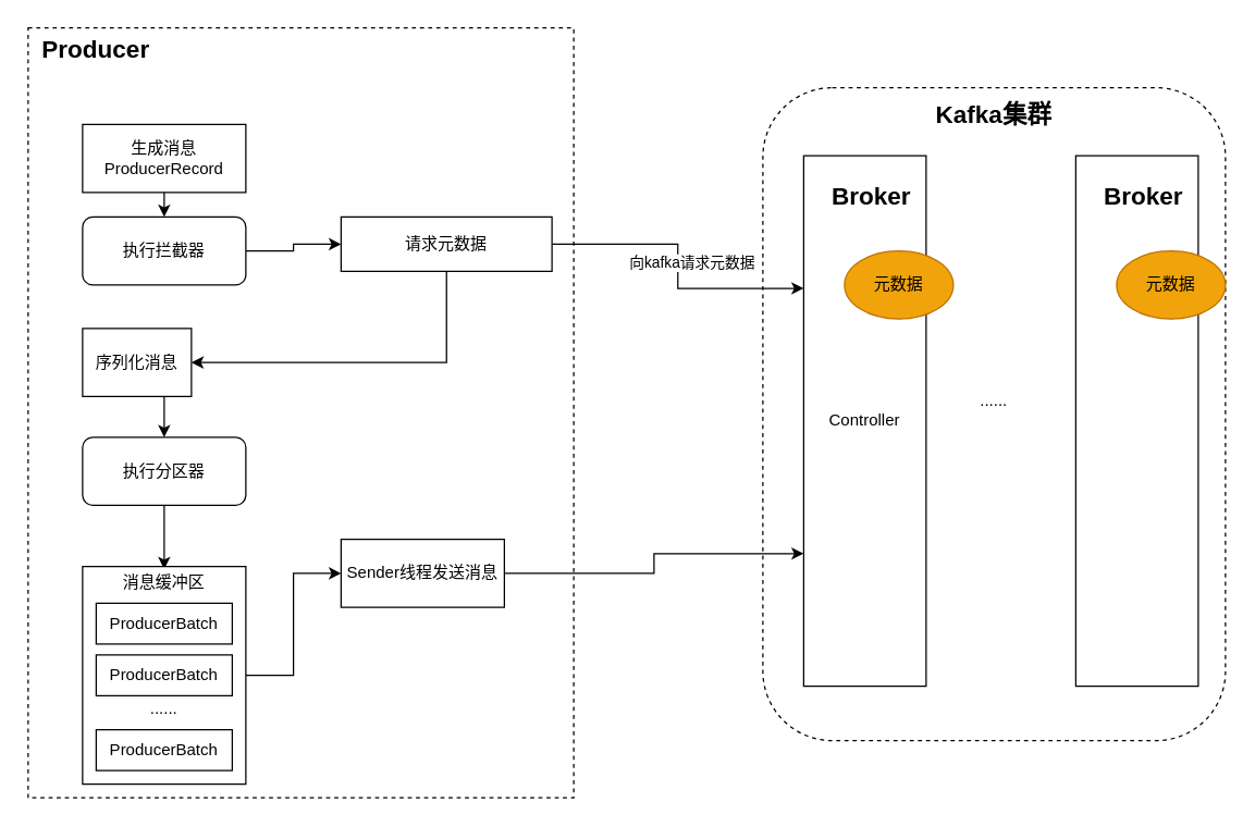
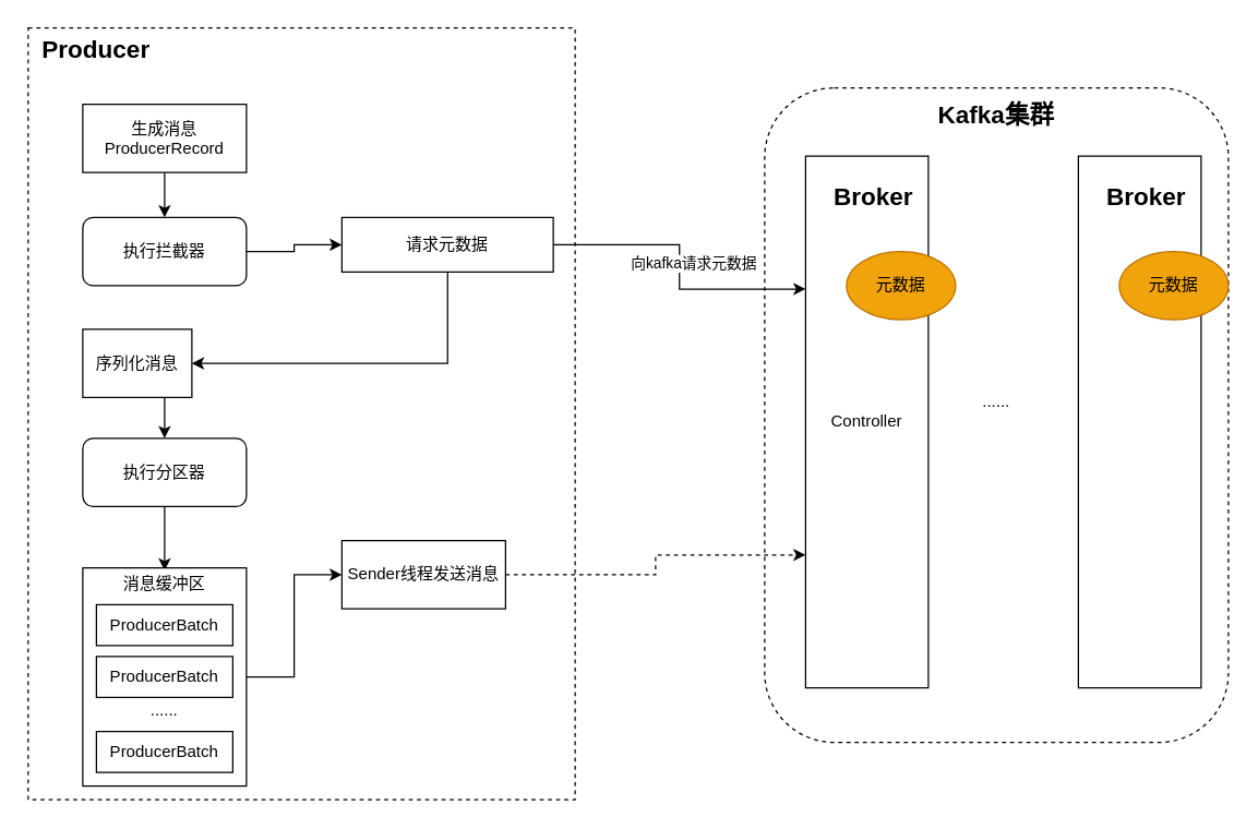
  <mxCell id="0" />
  <mxCell id="1" parent="0" />
  <mxCell id="2" value="" style="rounded=1;whiteSpace=wrap;html=1;dashed=1;" vertex="1" parent="1"><mxGeometry x="560" y="64" width="340" height="480" as="geometry" /></mxCell>
  <mxCell id="3" value="" style="rounded=0;whiteSpace=wrap;html=1;dashed=1;" vertex="1" parent="1"><mxGeometry x="20" y="20" width="401" height="566" as="geometry" /></mxCell>
  <mxCell id="4" value="&lt;b&gt;&lt;font style=&quot;font-size: 18px&quot;&gt;Producer&lt;/font&gt;&lt;/b&gt;" style="text;html=1;strokeColor=none;fillColor=none;align=center;verticalAlign=middle;whiteSpace=wrap;rounded=0;dashed=1;" vertex="1" parent="1"><mxGeometry x="40" y="26" width="60" height="20" as="geometry" /></mxCell>
  <mxCell id="5" style="edgeStyle=orthogonalEdgeStyle;rounded=0;orthogonalLoop=1;jettySize=auto;html=1;exitX=0.5;exitY=1;exitDx=0;exitDy=0;entryX=0.5;entryY=0;entryDx=0;entryDy=0;" edge="1" parent="1" source="6" target="8"><mxGeometry relative="1" as="geometry" /></mxCell>
- <mxCell id="6" value="生成消息ProducerRecord" style="rounded=0;whiteSpace=wrap;html=1;" vertex="1" parent="1"><mxGeometry x="60" y="91" width="120" height="50" as="geometry" /></mxCell>
+ <mxCell id="6" value="生成消息ProducerRecord" style="rounded=0;whiteSpace=wrap;html=1;" vertex="1" parent="1"><mxGeometry x="60" y="76" width="120" height="50" as="geometry" /></mxCell>
  <mxCell id="7" style="edgeStyle=orthogonalEdgeStyle;rounded=0;orthogonalLoop=1;jettySize=auto;html=1;exitX=1;exitY=0.5;exitDx=0;exitDy=0;entryX=0;entryY=0.5;entryDx=0;entryDy=0;" edge="1" parent="1" source="8" target="21"><mxGeometry relative="1" as="geometry" /></mxCell>
  <mxCell id="8" value="执行拦截器" style="whiteSpace=wrap;html=1;rounded=1;" vertex="1" parent="1"><mxGeometry x="60" y="159" width="120" height="50" as="geometry" /></mxCell>
  <mxCell id="9" style="edgeStyle=orthogonalEdgeStyle;rounded=0;orthogonalLoop=1;jettySize=auto;html=1;exitX=0.5;exitY=1;exitDx=0;exitDy=0;entryX=0.5;entryY=0;entryDx=0;entryDy=0;" edge="1" parent="1" source="10" target="23"><mxGeometry relative="1" as="geometry" /></mxCell>
  <mxCell id="10" value="序列化消息" style="rounded=0;whiteSpace=wrap;html=1;" vertex="1" parent="1"><mxGeometry x="60" y="241" width="80" height="50" as="geometry" /></mxCell>
  <mxCell id="11" value="Controller" style="rounded=0;whiteSpace=wrap;html=1;" vertex="1" parent="1"><mxGeometry x="590" y="114" width="90" height="390" as="geometry" /></mxCell>
  <mxCell id="12" value="&lt;b&gt;&lt;font style=&quot;font-size: 18px&quot;&gt;Broker&lt;/font&gt;&lt;/b&gt;" style="text;html=1;strokeColor=none;fillColor=none;align=center;verticalAlign=middle;whiteSpace=wrap;rounded=0;dashed=1;" vertex="1" parent="1"><mxGeometry x="610" y="134" width="60" height="20" as="geometry" /></mxCell>
  <mxCell id="13" value="" style="rounded=0;whiteSpace=wrap;html=1;" vertex="1" parent="1"><mxGeometry x="790" y="114" width="90" height="390" as="geometry" /></mxCell>
  <mxCell id="14" value="&lt;b&gt;&lt;font style=&quot;font-size: 18px&quot;&gt;Broker&lt;/font&gt;&lt;/b&gt;" style="text;html=1;strokeColor=none;fillColor=none;align=center;verticalAlign=middle;whiteSpace=wrap;rounded=0;dashed=1;" vertex="1" parent="1"><mxGeometry x="810" y="134" width="60" height="20" as="geometry" /></mxCell>
  <mxCell id="15" value="......" style="text;html=1;strokeColor=none;fillColor=none;align=center;verticalAlign=middle;whiteSpace=wrap;rounded=0;" vertex="1" parent="1"><mxGeometry x="700" y="284" width="60" height="20" as="geometry" /></mxCell>
  <mxCell id="16" value="元数据" style="ellipse;whiteSpace=wrap;html=1;rounded=0;fillColor=#f0a30a;strokeColor=#BD7000;fontColor=#000000;" vertex="1" parent="1"><mxGeometry x="620" y="184" width="80" height="50" as="geometry" /></mxCell>
  <mxCell id="17" value="元数据" style="ellipse;whiteSpace=wrap;html=1;rounded=0;fillColor=#f0a30a;strokeColor=#BD7000;fontColor=#000000;" vertex="1" parent="1"><mxGeometry x="820" y="184" width="80" height="50" as="geometry" /></mxCell>
  <mxCell id="18" style="edgeStyle=orthogonalEdgeStyle;rounded=0;orthogonalLoop=1;jettySize=auto;html=1;exitX=1;exitY=0.5;exitDx=0;exitDy=0;entryX=0;entryY=0.25;entryDx=0;entryDy=0;" edge="1" parent="1" source="21" target="11"><mxGeometry relative="1" as="geometry" /></mxCell>
  <mxCell id="19" value="向kafka请求元数据" style="edgeLabel;html=1;align=center;verticalAlign=middle;resizable=0;points=[];" vertex="1" connectable="0" parent="18"><mxGeometry x="0.096" relative="1" as="geometry"><mxPoint x="10" y="-13" as="offset" /></mxGeometry></mxCell>
  <mxCell id="20" style="edgeStyle=orthogonalEdgeStyle;rounded=0;orthogonalLoop=1;jettySize=auto;html=1;exitX=0.5;exitY=1;exitDx=0;exitDy=0;entryX=1;entryY=0.5;entryDx=0;entryDy=0;" edge="1" parent="1" source="21" target="10"><mxGeometry relative="1" as="geometry" /></mxCell>
  <mxCell id="21" value="请求元数据" style="rounded=0;whiteSpace=wrap;html=1;" vertex="1" parent="1"><mxGeometry x="250" y="159" width="155" height="40" as="geometry" /></mxCell>
  <mxCell id="22" style="edgeStyle=orthogonalEdgeStyle;rounded=0;orthogonalLoop=1;jettySize=auto;html=1;exitX=0.5;exitY=1;exitDx=0;exitDy=0;entryX=0.5;entryY=0;entryDx=0;entryDy=0;" edge="1" parent="1" source="23" target="28"><mxGeometry relative="1" as="geometry" /></mxCell>
  <mxCell id="23" value="执行分区器" style="whiteSpace=wrap;html=1;rounded=1;" vertex="1" parent="1"><mxGeometry x="60" y="321" width="120" height="50" as="geometry" /></mxCell>
  <mxCell id="24" style="edgeStyle=orthogonalEdgeStyle;rounded=0;orthogonalLoop=1;jettySize=auto;html=1;exitX=1;exitY=0.5;exitDx=0;exitDy=0;" edge="1" parent="1" source="25" target="32"><mxGeometry relative="1" as="geometry" /></mxCell>
  <mxCell id="25" value="" style="rounded=0;whiteSpace=wrap;html=1;" vertex="1" parent="1"><mxGeometry x="60" y="416" width="120" height="160" as="geometry" /></mxCell>
  <mxCell id="26" value="ProducerBatch" style="rounded=0;whiteSpace=wrap;html=1;" vertex="1" parent="1"><mxGeometry x="70" y="443" width="100" height="30" as="geometry" /></mxCell>
  <mxCell id="27" value="ProducerBatch" style="rounded=0;whiteSpace=wrap;html=1;" vertex="1" parent="1"><mxGeometry x="70" y="481" width="100" height="30" as="geometry" /></mxCell>
  <mxCell id="28" value="消息缓冲区" style="text;html=1;strokeColor=none;fillColor=none;align=center;verticalAlign=middle;whiteSpace=wrap;rounded=0;" vertex="1" parent="1"><mxGeometry x="80" y="418" width="80" height="20" as="geometry" /></mxCell>
  <mxCell id="29" value="ProducerBatch" style="rounded=0;whiteSpace=wrap;html=1;" vertex="1" parent="1"><mxGeometry x="70" y="536" width="100" height="30" as="geometry" /></mxCell>
  <mxCell id="30" value="......" style="text;html=1;strokeColor=none;fillColor=none;align=center;verticalAlign=middle;whiteSpace=wrap;rounded=0;" vertex="1" parent="1"><mxGeometry x="80" y="511" width="80" height="20" as="geometry" /></mxCell>
- <mxCell id="31" style="edgeStyle=orthogonalEdgeStyle;rounded=0;orthogonalLoop=1;jettySize=auto;html=1;exitX=1;exitY=0.5;exitDx=0;exitDy=0;entryX=0;entryY=0.75;entryDx=0;entryDy=0;" edge="1" parent="1" source="32" target="11"><mxGeometry relative="1" as="geometry" /></mxCell>
+ <mxCell id="31" style="edgeStyle=orthogonalEdgeStyle;rounded=0;orthogonalLoop=1;jettySize=auto;html=1;exitX=1;exitY=0.5;exitDx=0;exitDy=0;entryX=0;entryY=0.75;entryDx=0;entryDy=0;dashed=1;" edge="1" parent="1" source="32" target="11"><mxGeometry relative="1" as="geometry" /></mxCell>
  <mxCell id="32" value="Sender线程发送消息" style="rounded=0;whiteSpace=wrap;html=1;" vertex="1" parent="1"><mxGeometry x="250" y="396" width="120" height="50" as="geometry" /></mxCell>
  <mxCell id="33" value="&lt;b&gt;&lt;font style=&quot;font-size: 18px&quot;&gt;Kafka集群&lt;/font&gt;&lt;/b&gt;" style="text;html=1;strokeColor=none;fillColor=none;align=center;verticalAlign=middle;whiteSpace=wrap;rounded=0;dashed=1;" vertex="1" parent="1"><mxGeometry x="685" y="74" width="90" height="20" as="geometry" /></mxCell>
